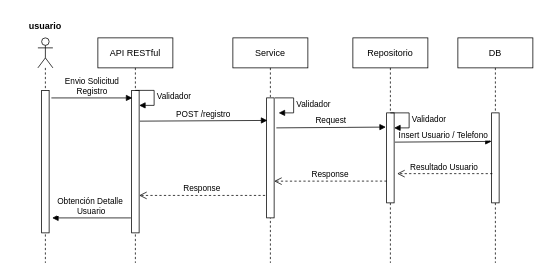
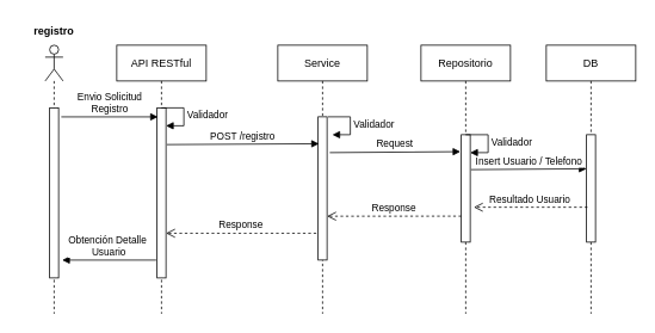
  <mxCell id="0" />
  <mxCell id="1" parent="0" />
  <mxCell id="2" value="API RESTful" style="shape=umlLifeline;perimeter=lifelinePerimeter;container=1;collapsible=0;recursiveResize=0;rounded=0;shadow=0;strokeWidth=1;" parent="1" vertex="1"><mxGeometry x="130" y="50" width="100" height="300" as="geometry" /></mxCell>
  <mxCell id="3" value="" style="points=[];perimeter=orthogonalPerimeter;rounded=0;shadow=0;strokeWidth=1;" parent="2" vertex="1"><mxGeometry x="45" y="70" width="10" height="190" as="geometry" /></mxCell>
  <mxCell id="4" value="Service" style="shape=umlLifeline;perimeter=lifelinePerimeter;container=1;collapsible=0;recursiveResize=0;rounded=0;shadow=0;strokeWidth=1;" parent="1" vertex="1"><mxGeometry x="310" y="50" width="100" height="300" as="geometry" /></mxCell>
  <mxCell id="5" value="" style="points=[];perimeter=orthogonalPerimeter;rounded=0;shadow=0;strokeWidth=1;" parent="4" vertex="1"><mxGeometry x="45" y="80" width="10" height="160" as="geometry" /></mxCell>
  <mxCell id="6" value="Response" style="verticalAlign=bottom;endArrow=open;dashed=1;endSize=8;exitX=-0.2;exitY=0.813;shadow=0;strokeWidth=1;exitDx=0;exitDy=0;exitPerimeter=0;" parent="1" source="5" target="3" edge="1"><mxGeometry relative="1" as="geometry"><mxPoint x="285" y="206" as="targetPoint" /></mxGeometry></mxCell>
  <mxCell id="7" value="POST /registro" style="verticalAlign=bottom;endArrow=block;entryX=0.1;entryY=0.188;shadow=0;strokeWidth=1;exitX=1.1;exitY=0.216;exitDx=0;exitDy=0;exitPerimeter=0;entryDx=0;entryDy=0;entryPerimeter=0;" parent="1" source="3" target="5" edge="1"><mxGeometry relative="1" as="geometry"><mxPoint x="285" y="130" as="sourcePoint" /></mxGeometry></mxCell>
  <mxCell id="8" value="" style="shape=umlLifeline;participant=umlActor;perimeter=lifelinePerimeter;whiteSpace=wrap;html=1;container=1;collapsible=0;recursiveResize=0;verticalAlign=top;spacingTop=36;outlineConnect=0;" parent="1" vertex="1"><mxGeometry x="50" y="50" width="20" height="300" as="geometry" /></mxCell>
  <mxCell id="9" value="" style="html=1;points=[];perimeter=orthogonalPerimeter;" parent="8" vertex="1"><mxGeometry x="5" y="70" width="10" height="190" as="geometry" /></mxCell>
- <mxCell id="10" value="usuario" style="text;align=center;fontStyle=1;verticalAlign=middle;spacingLeft=3;spacingRight=3;strokeColor=none;rotatable=0;points=[[0,0.5],[1,0.5]];portConstraint=eastwest;" parent="1" vertex="1"><mxGeometry x="20" y="20" width="80" height="26" as="geometry" /></mxCell>
+ <mxCell id="10" value="registro" style="text;align=center;fontStyle=1;verticalAlign=middle;spacingLeft=3;spacingRight=3;strokeColor=none;rotatable=0;points=[[0,0.5],[1,0.5]];portConstraint=eastwest;" parent="1" vertex="1"><mxGeometry x="20" y="20" width="80" height="26" as="geometry" /></mxCell>
  <mxCell id="11" value="Obtención Detalle&amp;nbsp;&lt;br&gt;Usuario" style="html=1;verticalAlign=bottom;endArrow=block;entryX=1.4;entryY=0.895;entryDx=0;entryDy=0;entryPerimeter=0;exitX=-0.1;exitY=0.895;exitDx=0;exitDy=0;exitPerimeter=0;" parent="1" source="3" target="9" edge="1"><mxGeometry width="80" relative="1" as="geometry"><mxPoint x="90" y="290" as="sourcePoint" /><mxPoint x="170" y="290" as="targetPoint" /></mxGeometry></mxCell>
  <mxCell id="12" value="Envio Solicitud &lt;br&gt;Registro" style="html=1;verticalAlign=bottom;endArrow=block;entryX=0.1;entryY=0.053;entryDx=0;entryDy=0;entryPerimeter=0;exitX=1.3;exitY=0.053;exitDx=0;exitDy=0;exitPerimeter=0;" parent="1" source="9" target="3" edge="1"><mxGeometry width="80" relative="1" as="geometry"><mxPoint x="80" y="130" as="sourcePoint" /><mxPoint x="140" y="130" as="targetPoint" /></mxGeometry></mxCell>
  <mxCell id="13" value="Validador" style="edgeStyle=orthogonalEdgeStyle;html=1;align=left;spacingLeft=2;endArrow=block;rounded=0;entryX=1;entryY=0;" parent="1" edge="1"><mxGeometry relative="1" as="geometry"><mxPoint x="180" y="120" as="sourcePoint" /><Array as="points"><mxPoint x="205" y="120" /></Array><mxPoint x="185" y="140" as="targetPoint" /></mxGeometry></mxCell>
  <mxCell id="14" value="Repositorio" style="shape=umlLifeline;perimeter=lifelinePerimeter;container=1;collapsible=0;recursiveResize=0;rounded=0;shadow=0;strokeWidth=1;" parent="1" vertex="1"><mxGeometry x="470" y="50" width="100" height="300" as="geometry" /></mxCell>
  <mxCell id="15" value="" style="points=[];perimeter=orthogonalPerimeter;rounded=0;shadow=0;strokeWidth=1;" parent="14" vertex="1"><mxGeometry x="45" y="100" width="10" height="120" as="geometry" /></mxCell>
  <mxCell id="16" value="Request" style="verticalAlign=bottom;endArrow=block;entryX=-0.1;entryY=0.158;shadow=0;strokeWidth=1;exitX=1.3;exitY=0.25;exitDx=0;exitDy=0;exitPerimeter=0;entryDx=0;entryDy=0;entryPerimeter=0;" parent="1" source="5" target="15" edge="1"><mxGeometry relative="1" as="geometry"><mxPoint x="370" y="180.96" as="sourcePoint" /><mxPoint x="540" y="180" as="targetPoint" /></mxGeometry></mxCell>
  <mxCell id="17" value="Response" style="verticalAlign=bottom;endArrow=open;dashed=1;endSize=8;exitX=0;exitY=0.758;shadow=0;strokeWidth=1;exitDx=0;exitDy=0;exitPerimeter=0;entryX=1;entryY=0.694;entryDx=0;entryDy=0;entryPerimeter=0;" parent="1" source="15" target="5" edge="1"><mxGeometry relative="1" as="geometry"><mxPoint x="370" y="240" as="targetPoint" /><mxPoint x="538" y="240" as="sourcePoint" /></mxGeometry></mxCell>
  <mxCell id="18" value="Validador" style="edgeStyle=orthogonalEdgeStyle;html=1;align=left;spacingLeft=2;endArrow=block;rounded=0;entryX=1;entryY=0;" parent="1" edge="1"><mxGeometry relative="1" as="geometry"><mxPoint x="366" y="130" as="sourcePoint" /><Array as="points"><mxPoint x="391" y="130" /></Array><mxPoint x="371" y="150" as="targetPoint" /></mxGeometry></mxCell>
  <mxCell id="19" value="DB" style="shape=umlLifeline;perimeter=lifelinePerimeter;container=1;collapsible=0;recursiveResize=0;rounded=0;shadow=0;strokeWidth=1;" parent="1" vertex="1"><mxGeometry x="610" y="50" width="100" height="300" as="geometry" /></mxCell>
  <mxCell id="20" value="" style="points=[];perimeter=orthogonalPerimeter;rounded=0;shadow=0;strokeWidth=1;" parent="19" vertex="1"><mxGeometry x="45" y="100" width="10" height="120" as="geometry" /></mxCell>
  <mxCell id="21" value="Insert Usuario / Telefono" style="verticalAlign=bottom;endArrow=block;shadow=0;strokeWidth=1;exitX=1.1;exitY=0.325;exitDx=0;exitDy=0;exitPerimeter=0;entryX=0;entryY=0.317;entryDx=0;entryDy=0;entryPerimeter=0;" parent="1" source="15" target="20" edge="1"><mxGeometry relative="1" as="geometry"><mxPoint x="530" y="180" as="sourcePoint" /><mxPoint x="650" y="179" as="targetPoint" /></mxGeometry></mxCell>
  <mxCell id="22" value="Resultado Usuario" style="verticalAlign=bottom;endArrow=open;dashed=1;endSize=8;shadow=0;strokeWidth=1;entryX=1.4;entryY=0.675;entryDx=0;entryDy=0;entryPerimeter=0;exitX=0.1;exitY=0.675;exitDx=0;exitDy=0;exitPerimeter=0;" parent="1" source="20" target="15" edge="1"><mxGeometry relative="1" as="geometry"><mxPoint x="530" y="230" as="targetPoint" /><mxPoint x="640" y="231" as="sourcePoint" /></mxGeometry></mxCell>
  <mxCell id="23" value="Validador" style="edgeStyle=orthogonalEdgeStyle;html=1;align=left;spacingLeft=2;endArrow=block;rounded=0;entryX=1;entryY=0;" parent="1" edge="1"><mxGeometry relative="1" as="geometry"><mxPoint x="520" y="150" as="sourcePoint" /><Array as="points"><mxPoint x="545" y="150" /></Array><mxPoint x="525" y="170" as="targetPoint" /></mxGeometry></mxCell>
